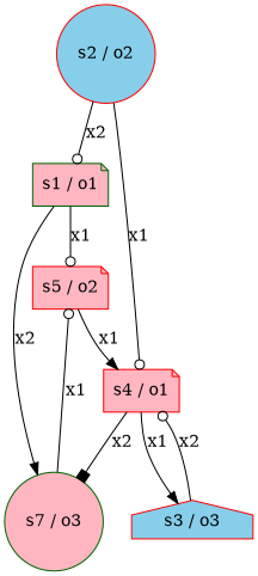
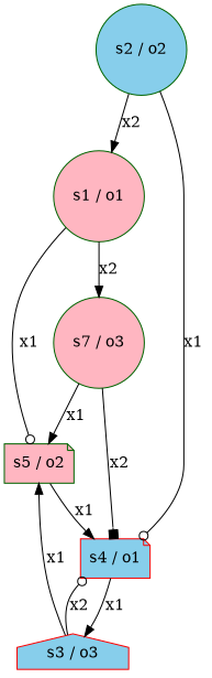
  digraph {
    node [color=red fillcolor=lightpink shape=circle style=filled]
    edge [arrowhead=normal]
-   n1 [color=darkgreen label="s1 / o1" shape=note]
-   n2 [label="s5 / o2" shape=note]
+   n1 [color=darkgreen label="s1 / o1"]
+   n2 [color=darkgreen label="s5 / o2" shape=note]
    n3 [color=darkgreen label="s7 / o3"]
-   n4 [label="s4 / o1" shape=note]
+   n4 [fillcolor=skyblue label="s4 / o1" shape=note]
    n5 [fillcolor=skyblue label="s3 / o3" shape=house]
-   n6 [fillcolor=skyblue label="s2 / o2"]
+   n6 [color=darkgreen fillcolor=skyblue label="s2 / o2"]
    n1 -> n2 [arrowhead=odot label="x1 "]
    n1 -> n3 [label="x2 "]
    n2 -> n4 [label="x1 "]
-   n3 -> n2 [arrowhead=odot label="x1 "]
-   n4 -> n3 [arrowhead=box label="x2 "]
+   n3 -> n2 [label="x1 "]
+   n3 -> n4 [arrowhead=box label="x2 "]
    n4 -> n5 [label="x1 "]
+   n5 -> n2 [label="x1 "]
    n5 -> n4 [arrowhead=odot label="x2 "]
-   n6 -> n1 [arrowhead=odot label="x2 "]
+   n6 -> n1 [label="x2 "]
    n6 -> n4 [arrowhead=odot label="x1 "]
  }
